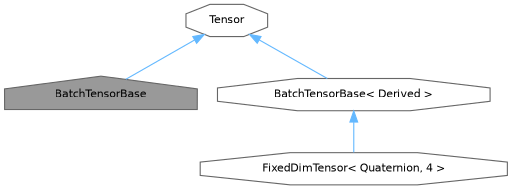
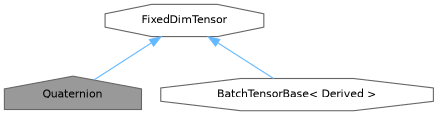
  digraph {
    node [color=gray40 fillcolor=white fontname=Helvetica fontsize=10 shape=octagon style=filled]
    edge [color=steelblue1 dir=back fontname=Helvetica fontsize=10 labelfontname=Helvetica labelfontsize=10 style=solid]
-   n1 [fillcolor=grey60 fontcolor=black height=0.2 label=BatchTensorBase shape=house width=0.4]
-   n2 [height=0.2 label="FixedDimTensor\< Quaternion, 4 \>" width=0.4]
+   n1 [fillcolor=grey60 fontcolor=black height=0.2 label=Quaternion shape=house width=0.4]
    n3 [height=0.2 label="BatchTensorBase\< Derived \>" width=0.4]
-   n4 [height=0.2 label=Tensor width=0.4]
-   n3 -> n2
+   n4 [height=0.2 label=FixedDimTensor width=0.4]
    n4 -> n1
    n4 -> n3
  }
